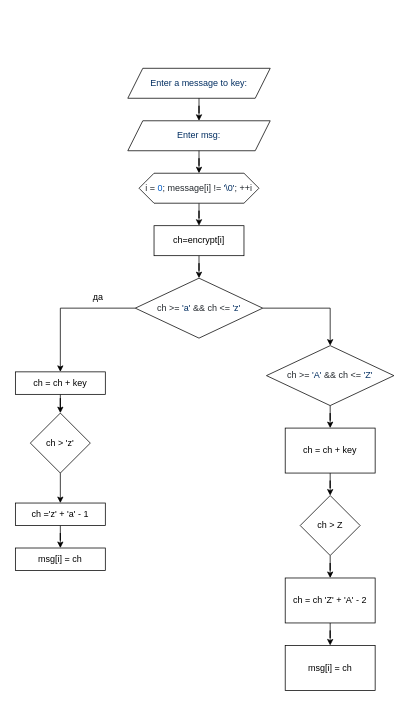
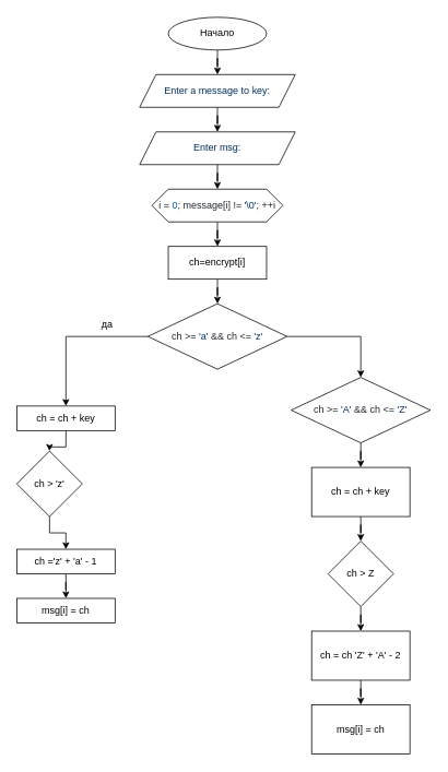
  <mxCell id="0" />
  <mxCell id="1" parent="0" />
+ <mxCell id="2" value="" style="edgeStyle=orthogonalEdgeStyle;rounded=0;orthogonalLoop=1;jettySize=auto;html=1;" edge="1" parent="1" source="3" target="5"><mxGeometry relative="1" as="geometry" /></mxCell>
+ <mxCell id="3" value="Начало" style="ellipse;whiteSpace=wrap;html=1;" vertex="1" parent="1"><mxGeometry x="205" y="20" width="120" height="40" as="geometry" /></mxCell>
  <mxCell id="4" value="" style="edgeStyle=orthogonalEdgeStyle;rounded=0;orthogonalLoop=1;jettySize=auto;html=1;" edge="1" parent="1" source="10" target="7"><mxGeometry relative="1" as="geometry" /></mxCell>
  <mxCell id="5" value="&lt;span style=&quot;color: rgb(3 , 47 , 98) ; font-family: , &amp;#34;consolas&amp;#34; , &amp;#34;liberation mono&amp;#34; , &amp;#34;menlo&amp;#34; , monospace ; background-color: rgb(255 , 255 , 255)&quot;&gt;Enter a message to key:&lt;/span&gt;" style="shape=parallelogram;perimeter=parallelogramPerimeter;whiteSpace=wrap;html=1;fixedSize=1;" vertex="1" parent="1"><mxGeometry x="170" y="90" width="190" height="40" as="geometry" /></mxCell>
  <mxCell id="6" value="" style="edgeStyle=orthogonalEdgeStyle;rounded=0;orthogonalLoop=1;jettySize=auto;html=1;" edge="1" parent="1" source="7" target="14"><mxGeometry relative="1" as="geometry" /></mxCell>
  <mxCell id="7" value="ch=encrypt[i]" style="whiteSpace=wrap;html=1;" vertex="1" parent="1"><mxGeometry x="205" y="300" width="120" height="40" as="geometry" /></mxCell>
  <mxCell id="8" value="&#10;&#10;&lt;span style=&quot;color: rgb(3, 47, 98); font-size: 12px; font-style: normal; font-weight: 400; letter-spacing: normal; text-indent: 0px; text-transform: none; word-spacing: 0px; background-color: rgb(255, 255, 255); display: inline; float: none;&quot;&gt;Enter msg:&lt;/span&gt;&#10;&#10;" style="shape=parallelogram;perimeter=parallelogramPerimeter;whiteSpace=wrap;html=1;fixedSize=1;" vertex="1" parent="1"><mxGeometry x="170" y="160" width="190" height="40" as="geometry" /></mxCell>
  <mxCell id="9" value="" style="edgeStyle=orthogonalEdgeStyle;rounded=0;orthogonalLoop=1;jettySize=auto;html=1;" edge="1" parent="1" source="5" target="8"><mxGeometry relative="1" as="geometry"><mxPoint x="255" y="150" as="sourcePoint" /><mxPoint x="255" y="260" as="targetPoint" /></mxGeometry></mxCell>
  <mxCell id="10" value="&lt;span style=&quot;color: rgb(36 , 41 , 46) ; font-family: , &amp;#34;consolas&amp;#34; , &amp;#34;liberation mono&amp;#34; , &amp;#34;menlo&amp;#34; , monospace ; background-color: rgb(255 , 255 , 255)&quot;&gt;i = &lt;/span&gt;&lt;span class=&quot;pl-c1&quot; style=&quot;box-sizing: border-box ; color: rgb(0 , 92 , 197) ; font-family: , &amp;#34;consolas&amp;#34; , &amp;#34;liberation mono&amp;#34; , &amp;#34;menlo&amp;#34; , monospace ; background-color: rgb(255 , 255 , 255)&quot;&gt;0&lt;/span&gt;&lt;span style=&quot;color: rgb(36 , 41 , 46) ; font-family: , &amp;#34;consolas&amp;#34; , &amp;#34;liberation mono&amp;#34; , &amp;#34;menlo&amp;#34; , monospace ; background-color: rgb(255 , 255 , 255)&quot;&gt;; message[i] != &lt;/span&gt;&lt;span class=&quot;pl-s&quot; style=&quot;box-sizing: border-box ; color: rgb(3 , 47 , 98) ; font-family: , &amp;#34;consolas&amp;#34; , &amp;#34;liberation mono&amp;#34; , &amp;#34;menlo&amp;#34; , monospace ; background-color: rgb(255 , 255 , 255)&quot;&gt;&lt;span class=&quot;pl-pds&quot; style=&quot;box-sizing: border-box&quot;&gt;'&lt;/span&gt;&lt;span class=&quot;pl-cce&quot; style=&quot;box-sizing: border-box&quot;&gt;\0&lt;/span&gt;&lt;span class=&quot;pl-pds&quot; style=&quot;box-sizing: border-box&quot;&gt;'&lt;/span&gt;&lt;/span&gt;&lt;span style=&quot;color: rgb(36 , 41 , 46) ; font-family: , &amp;#34;consolas&amp;#34; , &amp;#34;liberation mono&amp;#34; , &amp;#34;menlo&amp;#34; , monospace ; background-color: rgb(255 , 255 , 255)&quot;&gt;; ++i&lt;/span&gt;" style="shape=hexagon;perimeter=hexagonPerimeter2;whiteSpace=wrap;html=1;fixedSize=1;" vertex="1" parent="1"><mxGeometry x="185" y="230" width="160" height="40" as="geometry" /></mxCell>
  <mxCell id="11" value="" style="edgeStyle=orthogonalEdgeStyle;rounded=0;orthogonalLoop=1;jettySize=auto;html=1;" edge="1" parent="1" source="8" target="10"><mxGeometry relative="1" as="geometry"><mxPoint x="255" y="220" as="sourcePoint" /><mxPoint x="255" y="400" as="targetPoint" /></mxGeometry></mxCell>
  <mxCell id="12" value="" style="edgeStyle=orthogonalEdgeStyle;rounded=0;orthogonalLoop=1;jettySize=auto;html=1;" edge="1" parent="1" source="14" target="16"><mxGeometry relative="1" as="geometry" /></mxCell>
  <mxCell id="13" value="" style="edgeStyle=orthogonalEdgeStyle;rounded=0;orthogonalLoop=1;jettySize=auto;html=1;" edge="1" parent="1" source="14" target="18"><mxGeometry relative="1" as="geometry" /></mxCell>
  <mxCell id="14" value="&lt;span style=&quot;color: rgb(36 , 41 , 46) ; font-family: , &amp;#34;consolas&amp;#34; , &amp;#34;liberation mono&amp;#34; , &amp;#34;menlo&amp;#34; , monospace ; background-color: rgb(255 , 255 , 255)&quot;&gt;ch &amp;gt;= &lt;/span&gt;&lt;span class=&quot;pl-s&quot; style=&quot;box-sizing: border-box ; color: rgb(3 , 47 , 98) ; font-family: , &amp;#34;consolas&amp;#34; , &amp;#34;liberation mono&amp;#34; , &amp;#34;menlo&amp;#34; , monospace ; background-color: rgb(255 , 255 , 255)&quot;&gt;&lt;span class=&quot;pl-pds&quot; style=&quot;box-sizing: border-box&quot;&gt;'&lt;/span&gt;a&lt;span class=&quot;pl-pds&quot; style=&quot;box-sizing: border-box&quot;&gt;'&lt;/span&gt;&lt;/span&gt;&lt;span style=&quot;color: rgb(36 , 41 , 46) ; font-family: , &amp;#34;consolas&amp;#34; , &amp;#34;liberation mono&amp;#34; , &amp;#34;menlo&amp;#34; , monospace ; background-color: rgb(255 , 255 , 255)&quot;&gt; &amp;amp;&amp;amp; ch &amp;lt;= &lt;/span&gt;&lt;span class=&quot;pl-s&quot; style=&quot;box-sizing: border-box ; color: rgb(3 , 47 , 98) ; font-family: , &amp;#34;consolas&amp;#34; , &amp;#34;liberation mono&amp;#34; , &amp;#34;menlo&amp;#34; , monospace ; background-color: rgb(255 , 255 , 255)&quot;&gt;&lt;span class=&quot;pl-pds&quot; style=&quot;box-sizing: border-box&quot;&gt;'&lt;/span&gt;z&lt;span class=&quot;pl-pds&quot; style=&quot;box-sizing: border-box&quot;&gt;'&lt;/span&gt;&lt;/span&gt;" style="rhombus;whiteSpace=wrap;html=1;" vertex="1" parent="1"><mxGeometry x="180" y="370" width="170" height="80" as="geometry" /></mxCell>
  <mxCell id="15" value="" style="edgeStyle=orthogonalEdgeStyle;rounded=0;orthogonalLoop=1;jettySize=auto;html=1;" edge="1" parent="1" source="16" target="26"><mxGeometry relative="1" as="geometry" /></mxCell>
  <mxCell id="16" value="&lt;span style=&quot;color: rgb(36 , 41 , 46) ; font-family: , &amp;#34;consolas&amp;#34; , &amp;#34;liberation mono&amp;#34; , &amp;#34;menlo&amp;#34; , monospace ; background-color: rgb(255 , 255 , 255)&quot;&gt;ch &amp;gt;= &lt;/span&gt;&lt;span class=&quot;pl-s&quot; style=&quot;box-sizing: border-box ; color: rgb(3 , 47 , 98) ; font-family: , &amp;#34;consolas&amp;#34; , &amp;#34;liberation mono&amp;#34; , &amp;#34;menlo&amp;#34; , monospace ; background-color: rgb(255 , 255 , 255)&quot;&gt;&lt;span class=&quot;pl-pds&quot; style=&quot;box-sizing: border-box&quot;&gt;'&lt;/span&gt;A&lt;span class=&quot;pl-pds&quot; style=&quot;box-sizing: border-box&quot;&gt;'&lt;/span&gt;&lt;/span&gt;&lt;span style=&quot;color: rgb(36 , 41 , 46) ; font-family: , &amp;#34;consolas&amp;#34; , &amp;#34;liberation mono&amp;#34; , &amp;#34;menlo&amp;#34; , monospace ; background-color: rgb(255 , 255 , 255)&quot;&gt; &amp;amp;&amp;amp; ch &amp;lt;= &lt;/span&gt;&lt;span class=&quot;pl-s&quot; style=&quot;box-sizing: border-box ; color: rgb(3 , 47 , 98) ; font-family: , &amp;#34;consolas&amp;#34; , &amp;#34;liberation mono&amp;#34; , &amp;#34;menlo&amp;#34; , monospace ; background-color: rgb(255 , 255 , 255)&quot;&gt;&lt;span class=&quot;pl-pds&quot; style=&quot;box-sizing: border-box&quot;&gt;'&lt;/span&gt;Z&lt;span class=&quot;pl-pds&quot; style=&quot;box-sizing: border-box&quot;&gt;'&lt;/span&gt;&lt;/span&gt;" style="rhombus;whiteSpace=wrap;html=1;" vertex="1" parent="1"><mxGeometry x="355" y="460" width="170" height="80" as="geometry" /></mxCell>
  <mxCell id="17" value="" style="edgeStyle=orthogonalEdgeStyle;rounded=0;orthogonalLoop=1;jettySize=auto;html=1;" edge="1" parent="1" source="18" target="20"><mxGeometry relative="1" as="geometry" /></mxCell>
  <mxCell id="18" value="ch = ch + key" style="whiteSpace=wrap;html=1;" vertex="1" parent="1"><mxGeometry x="20" y="495" width="120" height="30" as="geometry" /></mxCell>
  <mxCell id="19" value="" style="edgeStyle=orthogonalEdgeStyle;rounded=0;orthogonalLoop=1;jettySize=auto;html=1;" edge="1" parent="1" source="20" target="22"><mxGeometry relative="1" as="geometry" /></mxCell>
- <mxCell id="20" value="ch &amp;gt; 'z'" style="rhombus;whiteSpace=wrap;html=1;" vertex="1" parent="1"><mxGeometry x="40" y="550" width="80" height="80" as="geometry" /></mxCell>
+ <mxCell id="20" value="ch &amp;gt; 'z'" style="rhombus;whiteSpace=wrap;html=1;" vertex="1" parent="1"><mxGeometry x="20" y="550" width="80" height="80" as="geometry" /></mxCell>
  <mxCell id="21" value="" style="edgeStyle=orthogonalEdgeStyle;rounded=0;orthogonalLoop=1;jettySize=auto;html=1;" edge="1" parent="1" source="22" target="24"><mxGeometry relative="1" as="geometry" /></mxCell>
  <mxCell id="22" value="ch ='z' + 'a' - 1" style="whiteSpace=wrap;html=1;" vertex="1" parent="1"><mxGeometry x="20" y="670" width="120" height="30" as="geometry" /></mxCell>
  <mxCell id="23" value="да" style="text;html=1;align=center;verticalAlign=middle;resizable=0;points=[];autosize=1;" vertex="1" parent="1"><mxGeometry x="115" y="385" width="30" height="20" as="geometry" /></mxCell>
  <mxCell id="24" value="msg[i] = ch" style="whiteSpace=wrap;html=1;" vertex="1" parent="1"><mxGeometry x="20" y="730" width="120" height="30" as="geometry" /></mxCell>
  <mxCell id="25" value="" style="edgeStyle=orthogonalEdgeStyle;rounded=0;orthogonalLoop=1;jettySize=auto;html=1;" edge="1" parent="1" source="26" target="28"><mxGeometry relative="1" as="geometry" /></mxCell>
  <mxCell id="26" value="ch = ch + key" style="whiteSpace=wrap;html=1;" vertex="1" parent="1"><mxGeometry x="380" y="570" width="120" height="60" as="geometry" /></mxCell>
  <mxCell id="27" value="" style="edgeStyle=orthogonalEdgeStyle;rounded=0;orthogonalLoop=1;jettySize=auto;html=1;" edge="1" parent="1" source="28" target="30"><mxGeometry relative="1" as="geometry" /></mxCell>
  <mxCell id="28" value="ch &amp;gt; Z" style="rhombus;whiteSpace=wrap;html=1;" vertex="1" parent="1"><mxGeometry x="400" y="660" width="80" height="80" as="geometry" /></mxCell>
  <mxCell id="29" value="" style="edgeStyle=orthogonalEdgeStyle;rounded=0;orthogonalLoop=1;jettySize=auto;html=1;" edge="1" parent="1" source="30" target="31"><mxGeometry relative="1" as="geometry" /></mxCell>
  <mxCell id="30" value="ch = ch 'Z' + 'A' - 2" style="whiteSpace=wrap;html=1;" vertex="1" parent="1"><mxGeometry x="380" y="770" width="120" height="60" as="geometry" /></mxCell>
  <mxCell id="31" value="msg[i] = ch" style="whiteSpace=wrap;html=1;" vertex="1" parent="1"><mxGeometry x="380" y="860" width="120" height="60" as="geometry" /></mxCell>
